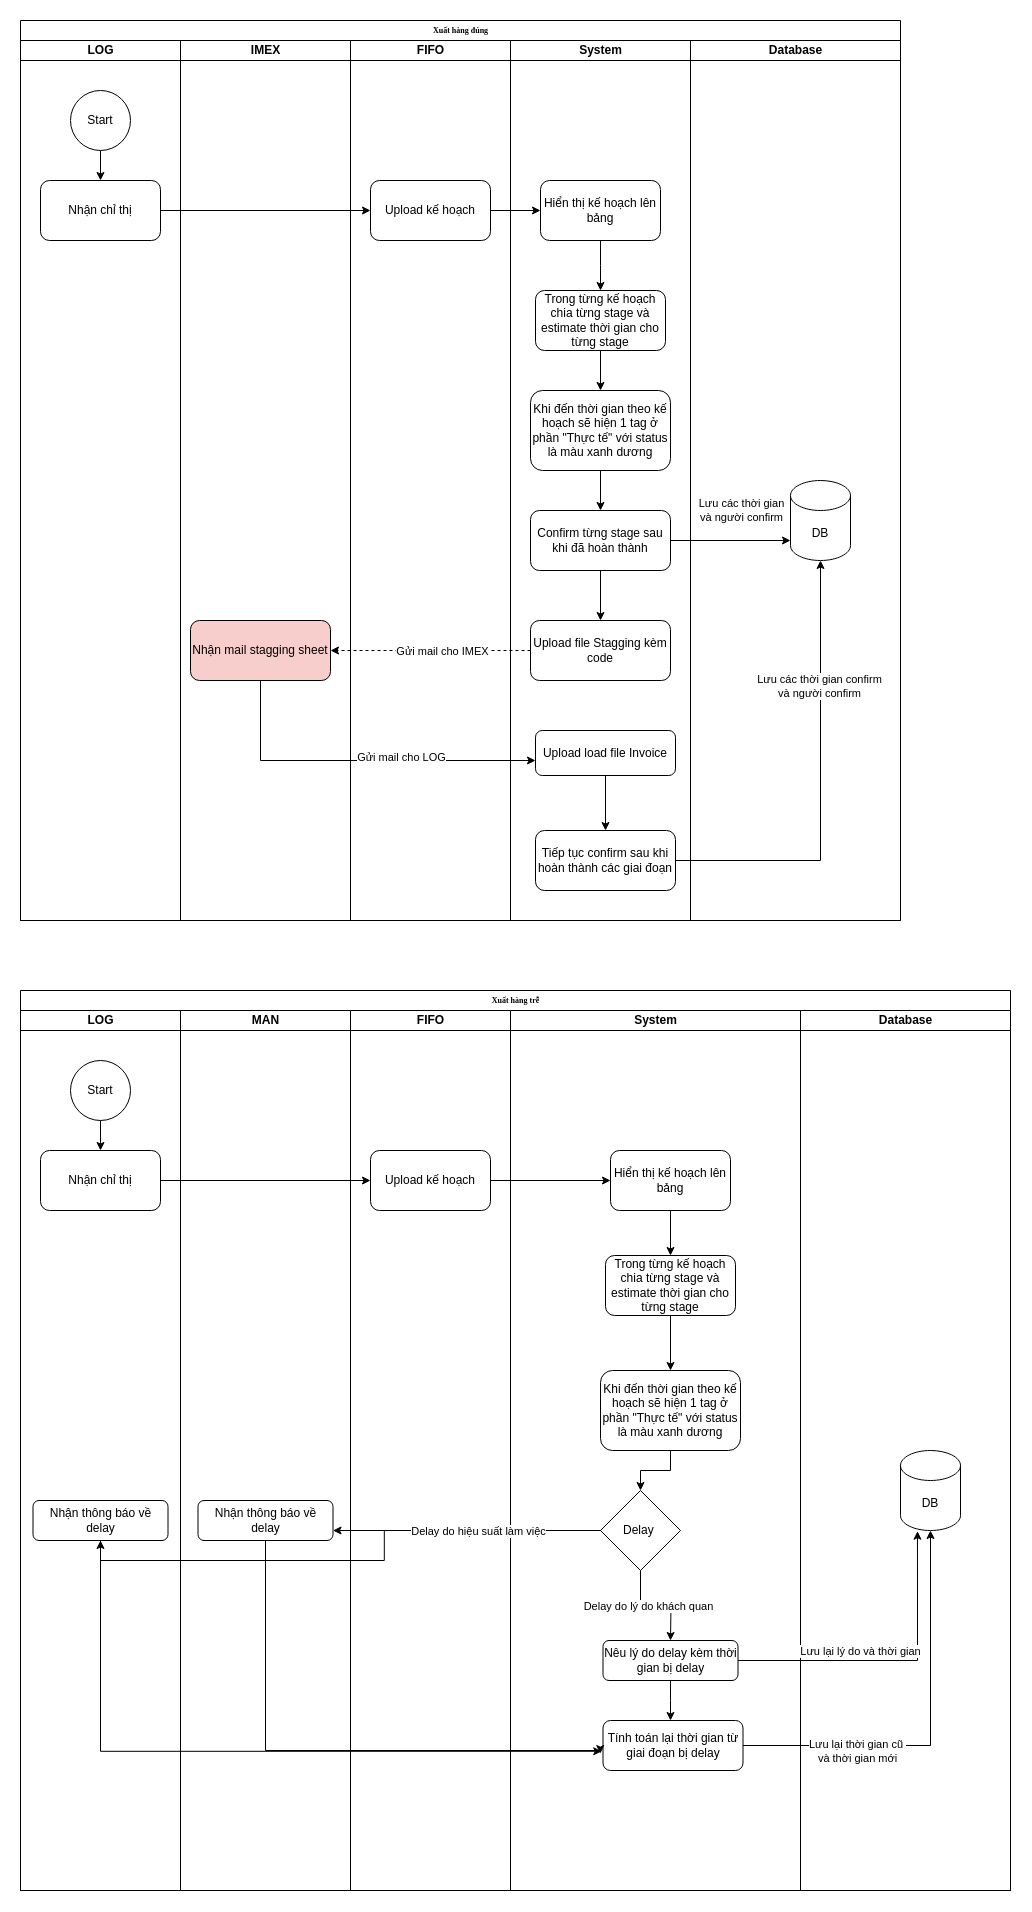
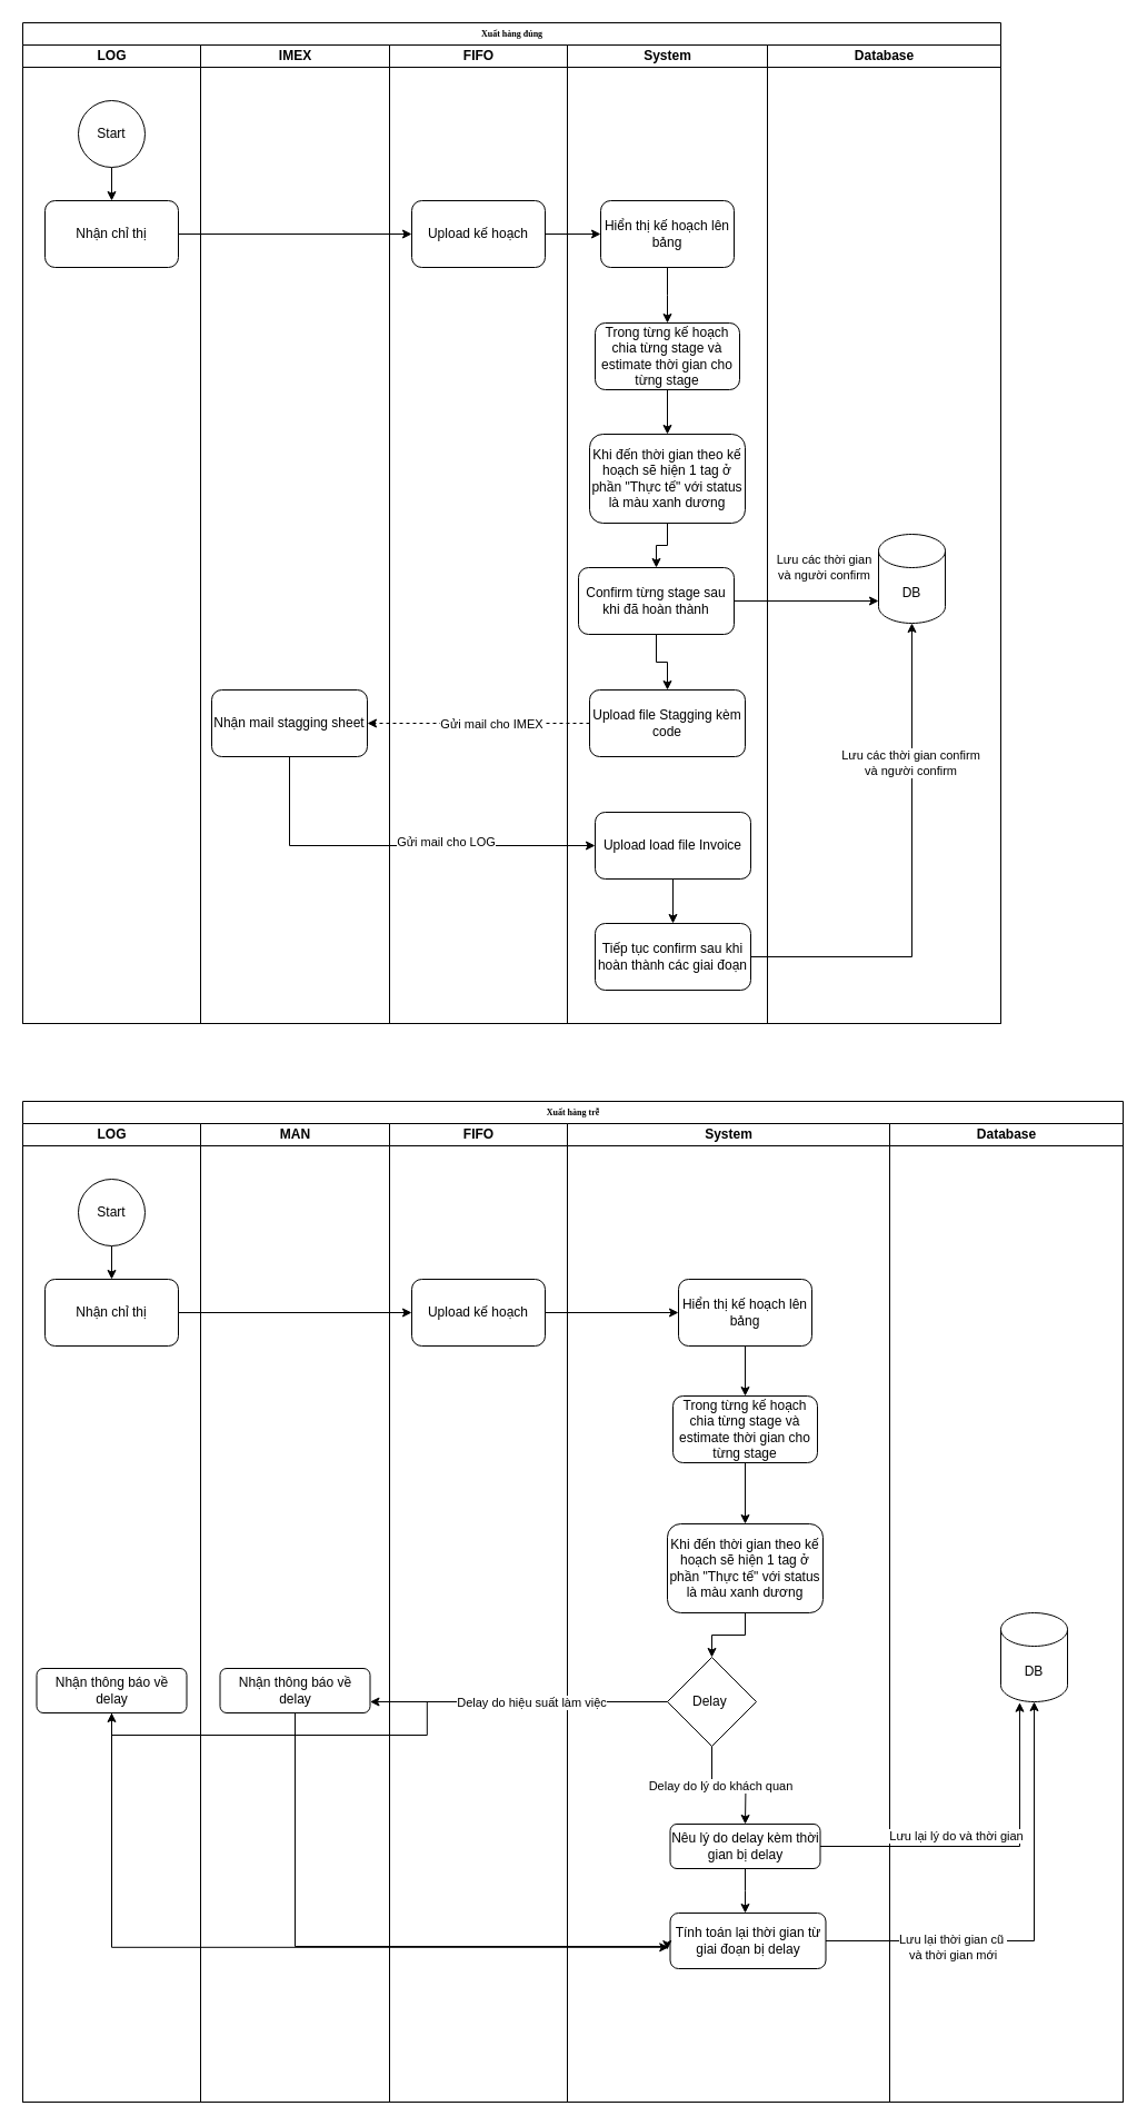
  <mxCell id="0" />
  <mxCell id="1" parent="0" />
  <mxCell id="2" value="Xuất hàng đúng" style="swimlane;html=1;childLayout=stackLayout;startSize=20;rounded=0;shadow=0;labelBackgroundColor=none;strokeWidth=1;fontFamily=Verdana;fontSize=8;align=center;" parent="1" vertex="1"><mxGeometry x="20" y="20" width="880" height="900" as="geometry" /></mxCell>
  <mxCell id="3" value="LOG" style="swimlane;html=1;startSize=20;" parent="2" vertex="1"><mxGeometry y="20" width="160" height="880" as="geometry" /></mxCell>
  <mxCell id="4" style="edgeStyle=orthogonalEdgeStyle;rounded=0;orthogonalLoop=1;jettySize=auto;html=1;entryX=0.5;entryY=0;entryDx=0;entryDy=0;" edge="1" parent="3" source="5" target="6"><mxGeometry relative="1" as="geometry" /></mxCell>
  <mxCell id="5" value="Start" style="ellipse;whiteSpace=wrap;html=1;aspect=fixed;" vertex="1" parent="3"><mxGeometry x="50" y="50" width="60" height="60" as="geometry" /></mxCell>
  <mxCell id="6" value="Nhận chỉ thị" style="rounded=1;whiteSpace=wrap;html=1;" vertex="1" parent="3"><mxGeometry x="20" y="140" width="120" height="60" as="geometry" /></mxCell>
  <mxCell id="7" value="IMEX" style="swimlane;html=1;startSize=20;" parent="2" vertex="1"><mxGeometry x="160" y="20" width="170" height="880" as="geometry" /></mxCell>
- <mxCell id="8" value="Nhận mail stagging sheet" style="rounded=1;whiteSpace=wrap;html=1;fillColor=#f8cecc;" vertex="1" parent="7"><mxGeometry x="10" y="580" width="140" height="60" as="geometry" /></mxCell>
+ <mxCell id="8" value="Nhận mail stagging sheet" style="rounded=1;whiteSpace=wrap;html=1;" vertex="1" parent="7"><mxGeometry x="10" y="580" width="140" height="60" as="geometry" /></mxCell>
  <mxCell id="9" value="FIFO" style="swimlane;html=1;startSize=20;" parent="2" vertex="1"><mxGeometry x="330" y="20" width="160" height="880" as="geometry" /></mxCell>
  <mxCell id="10" value="Upload kế hoạch" style="rounded=1;whiteSpace=wrap;html=1;" vertex="1" parent="9"><mxGeometry x="20" y="140" width="120" height="60" as="geometry" /></mxCell>
  <mxCell id="11" value="System" style="swimlane;html=1;startSize=20;" parent="2" vertex="1"><mxGeometry x="490" y="20" width="180" height="880" as="geometry" /></mxCell>
  <mxCell id="12" style="edgeStyle=orthogonalEdgeStyle;rounded=0;orthogonalLoop=1;jettySize=auto;html=1;" edge="1" parent="11" source="13"><mxGeometry relative="1" as="geometry"><mxPoint x="90.0" y="250" as="targetPoint" /></mxGeometry></mxCell>
  <mxCell id="13" value="Hiển thị kế hoạch lên bảng" style="rounded=1;whiteSpace=wrap;html=1;" vertex="1" parent="11"><mxGeometry x="30" y="140" width="120" height="60" as="geometry" /></mxCell>
  <mxCell id="14" style="edgeStyle=orthogonalEdgeStyle;rounded=0;orthogonalLoop=1;jettySize=auto;html=1;" edge="1" parent="11" source="15" target="17"><mxGeometry relative="1" as="geometry" /></mxCell>
  <mxCell id="15" value="Trong từng kế hoạch chia từng stage và estimate thời gian cho từng stage" style="rounded=1;whiteSpace=wrap;html=1;" vertex="1" parent="11"><mxGeometry x="25" y="250" width="130" height="60" as="geometry" /></mxCell>
  <mxCell id="16" style="edgeStyle=orthogonalEdgeStyle;rounded=0;orthogonalLoop=1;jettySize=auto;html=1;" edge="1" parent="11" source="17" target="19"><mxGeometry relative="1" as="geometry" /></mxCell>
  <mxCell id="17" value="Khi đến thời gian theo kế hoạch sẽ hiện 1 tag ở phần &quot;Thực tế&quot; với status là màu xanh dương" style="rounded=1;whiteSpace=wrap;html=1;" vertex="1" parent="11"><mxGeometry x="20" y="350" width="140" height="80" as="geometry" /></mxCell>
  <mxCell id="18" style="edgeStyle=orthogonalEdgeStyle;rounded=0;orthogonalLoop=1;jettySize=auto;html=1;entryX=0.5;entryY=0;entryDx=0;entryDy=0;" edge="1" parent="11" source="19" target="20"><mxGeometry relative="1" as="geometry" /></mxCell>
- <mxCell id="19" value="Confirm từng stage sau khi đã hoàn thành" style="rounded=1;whiteSpace=wrap;html=1;" vertex="1" parent="11"><mxGeometry x="20" y="470" width="140" height="60" as="geometry" /></mxCell>
+ <mxCell id="19" value="Confirm từng stage sau khi đã hoàn thành" style="rounded=1;whiteSpace=wrap;html=1;" vertex="1" parent="11"><mxGeometry x="10" y="470" width="140" height="60" as="geometry" /></mxCell>
  <mxCell id="20" value="Upload file Stagging kèm code" style="rounded=1;whiteSpace=wrap;html=1;" vertex="1" parent="11"><mxGeometry x="20" y="580" width="140" height="60" as="geometry" /></mxCell>
  <mxCell id="21" style="edgeStyle=orthogonalEdgeStyle;rounded=0;orthogonalLoop=1;jettySize=auto;html=1;" edge="1" parent="11" source="22" target="23"><mxGeometry relative="1" as="geometry" /></mxCell>
- <mxCell id="22" value="Upload load file Invoice" style="rounded=1;whiteSpace=wrap;html=1;" vertex="1" parent="11"><mxGeometry x="25" y="690" width="140" height="45" as="geometry" /></mxCell>
+ <mxCell id="22" value="Upload load file Invoice" style="rounded=1;whiteSpace=wrap;html=1;" vertex="1" parent="11"><mxGeometry x="25" y="690" width="140" height="60" as="geometry" /></mxCell>
  <mxCell id="23" value="Tiếp tục confirm sau khi hoàn thành các giai đoạn" style="rounded=1;whiteSpace=wrap;html=1;" vertex="1" parent="11"><mxGeometry x="25" y="790" width="140" height="60" as="geometry" /></mxCell>
  <mxCell id="24" style="edgeStyle=orthogonalEdgeStyle;rounded=0;orthogonalLoop=1;jettySize=auto;html=1;" edge="1" parent="2" source="6" target="10"><mxGeometry relative="1" as="geometry" /></mxCell>
  <mxCell id="25" style="edgeStyle=orthogonalEdgeStyle;rounded=0;orthogonalLoop=1;jettySize=auto;html=1;entryX=0;entryY=0.5;entryDx=0;entryDy=0;" edge="1" parent="2" source="10" target="13"><mxGeometry relative="1" as="geometry" /></mxCell>
  <mxCell id="26" style="edgeStyle=orthogonalEdgeStyle;rounded=0;orthogonalLoop=1;jettySize=auto;html=1;dashed=1;" edge="1" parent="2" source="20" target="8"><mxGeometry relative="1" as="geometry" /></mxCell>
  <mxCell id="27" value="Gửi mail cho IMEX" style="edgeLabel;html=1;align=center;verticalAlign=middle;resizable=0;points=[];" vertex="1" connectable="0" parent="26"><mxGeometry x="-0.106" relative="1" as="geometry"><mxPoint as="offset" /></mxGeometry></mxCell>
  <mxCell id="28" style="edgeStyle=orthogonalEdgeStyle;rounded=0;orthogonalLoop=1;jettySize=auto;html=1;" edge="1" parent="2" source="8" target="22"><mxGeometry relative="1" as="geometry"><Array as="points"><mxPoint x="240" y="740" /></Array></mxGeometry></mxCell>
  <mxCell id="29" value="Gửi mail cho LOG" style="edgeLabel;html=1;align=center;verticalAlign=middle;resizable=0;points=[];" vertex="1" connectable="0" parent="28"><mxGeometry x="0.241" y="4" relative="1" as="geometry"><mxPoint as="offset" /></mxGeometry></mxCell>
  <mxCell id="30" style="edgeStyle=orthogonalEdgeStyle;rounded=0;orthogonalLoop=1;jettySize=auto;html=1;entryX=0.5;entryY=1;entryDx=0;entryDy=0;entryPerimeter=0;" edge="1" parent="2" source="23" target="34"><mxGeometry relative="1" as="geometry" /></mxCell>
  <mxCell id="31" value="Lưu các thời gian confirm&lt;div&gt;&amp;nbsp;và người confirm&amp;nbsp;&lt;/div&gt;" style="edgeLabel;html=1;align=center;verticalAlign=middle;resizable=0;points=[];" vertex="1" connectable="0" parent="30"><mxGeometry x="0.435" y="2" relative="1" as="geometry"><mxPoint y="-1" as="offset" /></mxGeometry></mxCell>
  <mxCell id="32" style="edgeStyle=orthogonalEdgeStyle;rounded=0;orthogonalLoop=1;jettySize=auto;html=1;entryX=0;entryY=0.75;entryDx=0;entryDy=0;entryPerimeter=0;" edge="1" parent="2" source="19" target="34"><mxGeometry relative="1" as="geometry"><mxPoint x="730" y="520" as="targetPoint" /></mxGeometry></mxCell>
  <mxCell id="33" value="Database" style="swimlane;html=1;startSize=20;" parent="2" vertex="1"><mxGeometry x="670" y="20" width="210" height="880" as="geometry" /></mxCell>
  <mxCell id="34" value="DB" style="shape=cylinder3;whiteSpace=wrap;html=1;boundedLbl=1;backgroundOutline=1;size=15;" vertex="1" parent="33"><mxGeometry x="100" y="440" width="60" height="80" as="geometry" /></mxCell>
  <mxCell id="35" value="Lưu các thời gian&lt;div&gt;&amp;nbsp;và người confirm&amp;nbsp;&lt;/div&gt;" style="edgeLabel;html=1;align=center;verticalAlign=middle;resizable=0;points=[];" vertex="1" connectable="0" parent="33"><mxGeometry x="50.003" y="469.997" as="geometry" /></mxCell>
  <mxCell id="36" value="Xuất hàng trễ" style="swimlane;html=1;childLayout=stackLayout;startSize=20;rounded=0;shadow=0;labelBackgroundColor=none;strokeWidth=1;fontFamily=Verdana;fontSize=8;align=center;" vertex="1" parent="1"><mxGeometry x="20" y="990" width="990" height="900" as="geometry" /></mxCell>
  <mxCell id="37" value="LOG" style="swimlane;html=1;startSize=20;" vertex="1" parent="36"><mxGeometry y="20" width="160" height="880" as="geometry" /></mxCell>
  <mxCell id="38" style="edgeStyle=orthogonalEdgeStyle;rounded=0;orthogonalLoop=1;jettySize=auto;html=1;entryX=0.5;entryY=0;entryDx=0;entryDy=0;" edge="1" parent="37" source="39" target="40"><mxGeometry relative="1" as="geometry" /></mxCell>
  <mxCell id="39" value="Start" style="ellipse;whiteSpace=wrap;html=1;aspect=fixed;" vertex="1" parent="37"><mxGeometry x="50" y="50" width="60" height="60" as="geometry" /></mxCell>
  <mxCell id="40" value="Nhận chỉ thị" style="rounded=1;whiteSpace=wrap;html=1;" vertex="1" parent="37"><mxGeometry x="20" y="140" width="120" height="60" as="geometry" /></mxCell>
  <mxCell id="41" value="Nhận thông báo về delay" style="rounded=1;whiteSpace=wrap;html=1;" vertex="1" parent="37"><mxGeometry x="12.5" y="490" width="135" height="40" as="geometry" /></mxCell>
  <mxCell id="42" value="MAN" style="swimlane;html=1;startSize=20;" vertex="1" parent="36"><mxGeometry x="160" y="20" width="170" height="880" as="geometry" /></mxCell>
  <mxCell id="43" value="Nhận thông báo về delay" style="rounded=1;whiteSpace=wrap;html=1;" vertex="1" parent="42"><mxGeometry x="17.5" y="490" width="135" height="40" as="geometry" /></mxCell>
  <mxCell id="44" value="FIFO" style="swimlane;html=1;startSize=20;" vertex="1" parent="36"><mxGeometry x="330" y="20" width="160" height="880" as="geometry" /></mxCell>
  <mxCell id="45" value="Upload kế hoạch" style="rounded=1;whiteSpace=wrap;html=1;" vertex="1" parent="44"><mxGeometry x="20" y="140" width="120" height="60" as="geometry" /></mxCell>
  <mxCell id="46" style="edgeStyle=orthogonalEdgeStyle;rounded=0;orthogonalLoop=1;jettySize=auto;html=1;" edge="1" parent="36" source="40" target="45"><mxGeometry relative="1" as="geometry" /></mxCell>
  <mxCell id="47" style="edgeStyle=orthogonalEdgeStyle;rounded=0;orthogonalLoop=1;jettySize=auto;html=1;entryX=0;entryY=0.5;entryDx=0;entryDy=0;" edge="1" parent="36" source="45" target="50"><mxGeometry relative="1" as="geometry" /></mxCell>
  <mxCell id="48" value="System" style="swimlane;html=1;startSize=20;" vertex="1" parent="36"><mxGeometry x="490" y="20" width="290" height="880" as="geometry" /></mxCell>
  <mxCell id="49" style="edgeStyle=orthogonalEdgeStyle;rounded=0;orthogonalLoop=1;jettySize=auto;html=1;" edge="1" parent="48" source="50" target="52"><mxGeometry relative="1" as="geometry" /></mxCell>
  <mxCell id="50" value="Hiển thị kế hoạch lên bảng" style="rounded=1;whiteSpace=wrap;html=1;" vertex="1" parent="48"><mxGeometry x="100" y="140" width="120" height="60" as="geometry" /></mxCell>
  <mxCell id="51" style="edgeStyle=orthogonalEdgeStyle;rounded=0;orthogonalLoop=1;jettySize=auto;html=1;" edge="1" parent="48" source="52" target="54"><mxGeometry relative="1" as="geometry" /></mxCell>
  <mxCell id="52" value="Trong từng kế hoạch chia từng stage và estimate thời gian cho từng stage" style="rounded=1;whiteSpace=wrap;html=1;" vertex="1" parent="48"><mxGeometry x="95" y="245" width="130" height="60" as="geometry" /></mxCell>
  <mxCell id="53" style="edgeStyle=orthogonalEdgeStyle;rounded=0;orthogonalLoop=1;jettySize=auto;html=1;" edge="1" parent="48" source="54" target="57"><mxGeometry relative="1" as="geometry" /></mxCell>
  <mxCell id="54" value="Khi đến thời gian theo kế hoạch sẽ hiện 1 tag ở phần &quot;Thực tế&quot; với status là màu xanh dương" style="rounded=1;whiteSpace=wrap;html=1;" vertex="1" parent="48"><mxGeometry x="90" y="360" width="140" height="80" as="geometry" /></mxCell>
  <mxCell id="55" style="edgeStyle=orthogonalEdgeStyle;rounded=0;orthogonalLoop=1;jettySize=auto;html=1;" edge="1" parent="48" source="57"><mxGeometry relative="1" as="geometry"><mxPoint x="160" y="630" as="targetPoint" /></mxGeometry></mxCell>
  <mxCell id="56" value="Delay do lý do khách quan" style="edgeLabel;html=1;align=center;verticalAlign=middle;resizable=0;points=[];" vertex="1" connectable="0" parent="55"><mxGeometry x="-0.16" relative="1" as="geometry"><mxPoint as="offset" /></mxGeometry></mxCell>
  <mxCell id="57" value="Delay&amp;nbsp;" style="rhombus;whiteSpace=wrap;html=1;" vertex="1" parent="48"><mxGeometry x="90" y="480" width="80" height="80" as="geometry" /></mxCell>
  <mxCell id="58" style="edgeStyle=orthogonalEdgeStyle;rounded=0;orthogonalLoop=1;jettySize=auto;html=1;" edge="1" parent="48" source="59"><mxGeometry relative="1" as="geometry"><mxPoint x="160" y="710" as="targetPoint" /></mxGeometry></mxCell>
  <mxCell id="59" value="Nêu lý do delay kèm thời gian bị delay" style="rounded=1;whiteSpace=wrap;html=1;" vertex="1" parent="48"><mxGeometry x="92.5" y="630" width="135" height="40" as="geometry" /></mxCell>
  <mxCell id="60" value="Tính toán lại thời gian từ giai đoạn bị delay" style="rounded=1;whiteSpace=wrap;html=1;" vertex="1" parent="48"><mxGeometry x="92.5" y="710" width="140" height="50" as="geometry" /></mxCell>
  <mxCell id="61" value="Database" style="swimlane;html=1;startSize=20;" vertex="1" parent="36"><mxGeometry x="780" y="20" width="210" height="880" as="geometry" /></mxCell>
  <mxCell id="62" value="DB" style="shape=cylinder3;whiteSpace=wrap;html=1;boundedLbl=1;backgroundOutline=1;size=15;" vertex="1" parent="61"><mxGeometry x="100" y="440" width="60" height="80" as="geometry" /></mxCell>
  <mxCell id="63" style="edgeStyle=orthogonalEdgeStyle;rounded=0;orthogonalLoop=1;jettySize=auto;html=1;entryX=1;entryY=0.75;entryDx=0;entryDy=0;" edge="1" parent="36" source="57" target="43"><mxGeometry relative="1" as="geometry" /></mxCell>
  <mxCell id="64" style="edgeStyle=orthogonalEdgeStyle;rounded=0;orthogonalLoop=1;jettySize=auto;html=1;entryX=0.5;entryY=1;entryDx=0;entryDy=0;" edge="1" parent="36" source="57" target="41"><mxGeometry relative="1" as="geometry" /></mxCell>
  <mxCell id="65" value="Delay do hiệu suất làm việc" style="edgeLabel;html=1;align=center;verticalAlign=middle;resizable=0;points=[];" vertex="1" connectable="0" parent="64"><mxGeometry x="-0.554" y="2" relative="1" as="geometry"><mxPoint y="-2" as="offset" /></mxGeometry></mxCell>
  <mxCell id="66" style="edgeStyle=orthogonalEdgeStyle;rounded=0;orthogonalLoop=1;jettySize=auto;html=1;entryX=-0.009;entryY=0.616;entryDx=0;entryDy=0;entryPerimeter=0;" edge="1" parent="36" source="41" target="60"><mxGeometry relative="1" as="geometry"><Array as="points"><mxPoint x="80" y="761" /></Array></mxGeometry></mxCell>
  <mxCell id="67" style="edgeStyle=orthogonalEdgeStyle;rounded=0;orthogonalLoop=1;jettySize=auto;html=1;entryX=-0.019;entryY=0.661;entryDx=0;entryDy=0;entryPerimeter=0;" edge="1" parent="36" source="43" target="60"><mxGeometry relative="1" as="geometry"><Array as="points"><mxPoint x="245" y="760" /><mxPoint x="580" y="760" /></Array></mxGeometry></mxCell>
  <mxCell id="68" style="edgeStyle=orthogonalEdgeStyle;rounded=0;orthogonalLoop=1;jettySize=auto;html=1;entryX=0.5;entryY=1;entryDx=0;entryDy=0;entryPerimeter=0;" edge="1" parent="36" source="60" target="62"><mxGeometry relative="1" as="geometry" /></mxCell>
  <mxCell id="69" value="Lưu lại thời gian cũ&amp;nbsp;&lt;div&gt;và thời gian mới&lt;/div&gt;" style="edgeLabel;html=1;align=center;verticalAlign=middle;resizable=0;points=[];" vertex="1" connectable="0" parent="68"><mxGeometry x="-0.431" y="-4" relative="1" as="geometry"><mxPoint x="-1" y="1" as="offset" /></mxGeometry></mxCell>
  <mxCell id="70" style="edgeStyle=orthogonalEdgeStyle;rounded=0;orthogonalLoop=1;jettySize=auto;html=1;entryX=0.283;entryY=1.009;entryDx=0;entryDy=0;entryPerimeter=0;" edge="1" parent="36" source="59" target="62"><mxGeometry relative="1" as="geometry" /></mxCell>
  <mxCell id="71" value="Lưu lại lý do và thời gian" style="edgeLabel;html=1;align=center;verticalAlign=middle;resizable=0;points=[];" vertex="1" connectable="0" parent="70"><mxGeometry x="-0.275" y="-2" relative="1" as="geometry"><mxPoint x="10" y="-12" as="offset" /></mxGeometry></mxCell>
